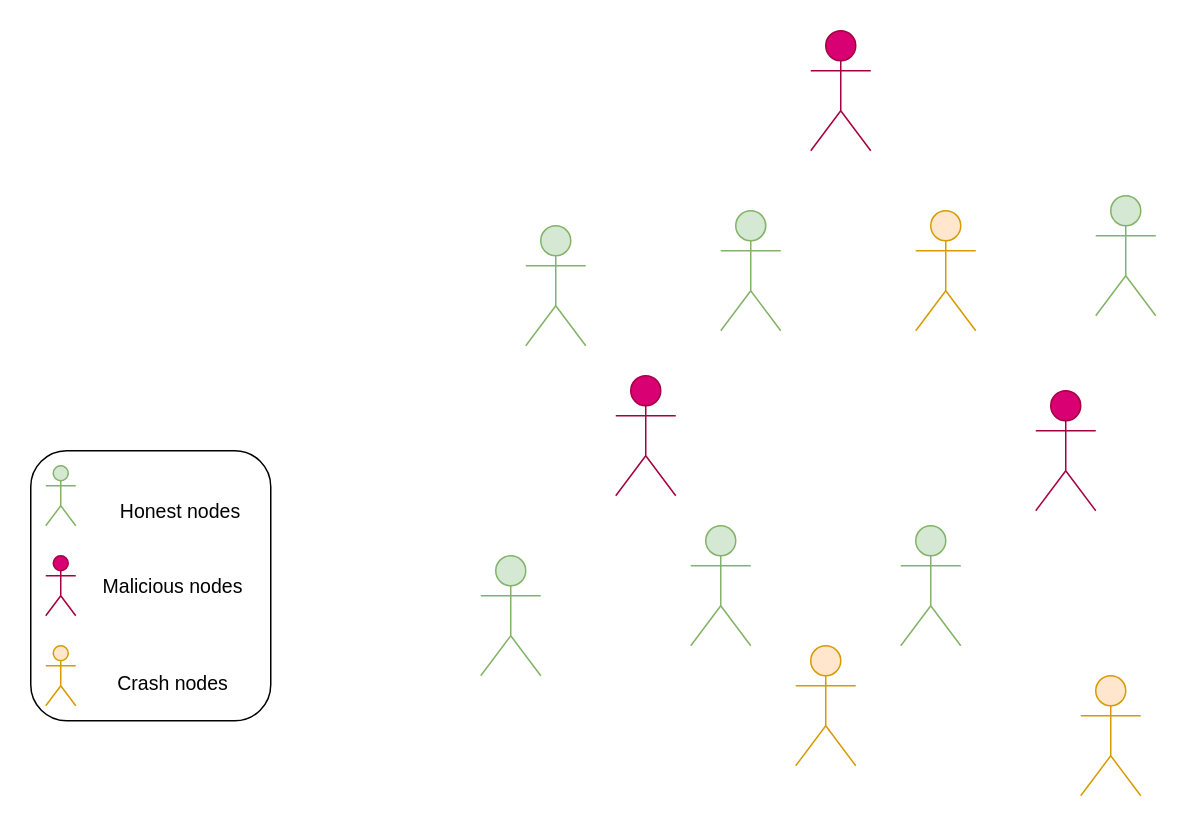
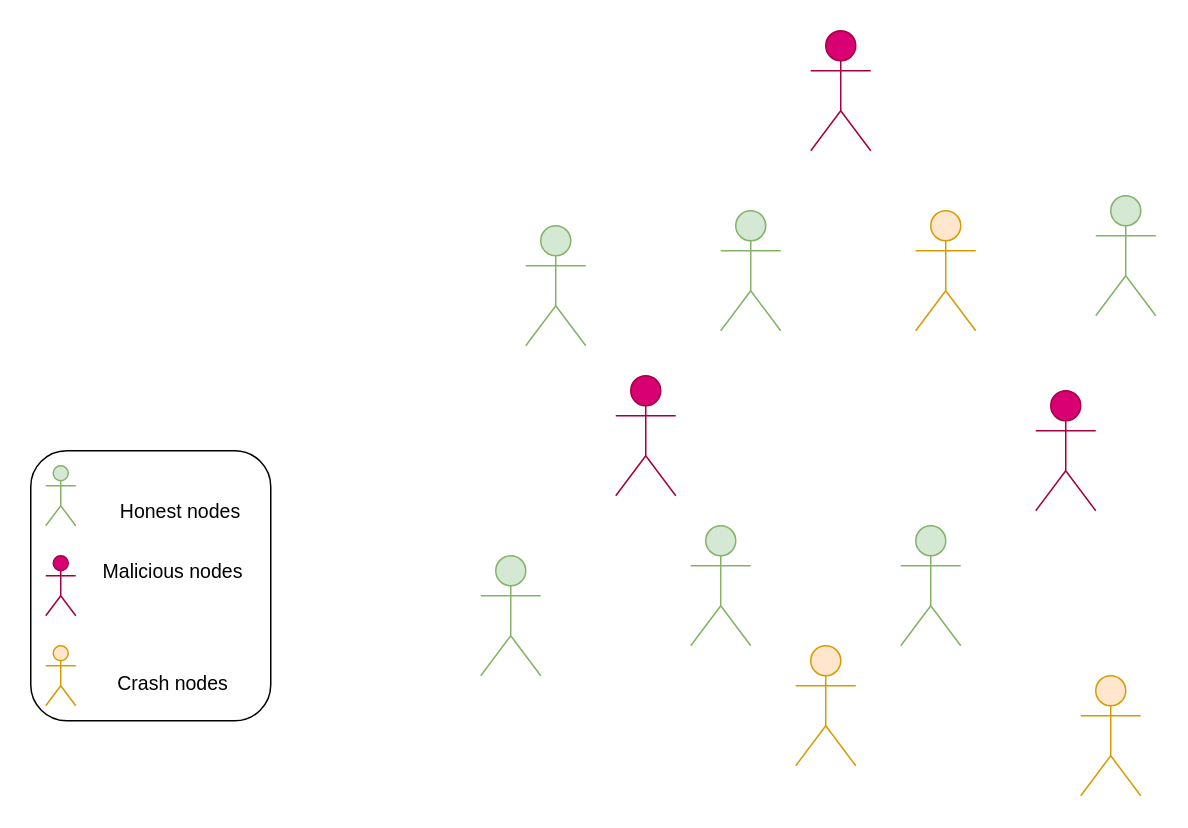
  <mxCell id="0" />
  <mxCell id="1" parent="0" />
  <mxCell id="2" value="" style="rounded=1;whiteSpace=wrap;html=1;fontSize=13;" vertex="1" parent="1"><mxGeometry x="20" y="300" width="160" height="180" as="geometry" /></mxCell>
  <mxCell id="3" value="" style="shape=umlActor;verticalLabelPosition=bottom;verticalAlign=top;html=1;outlineConnect=0;fillColor=#d80073;fontColor=#ffffff;strokeColor=#A50040;" vertex="1" parent="1"><mxGeometry x="410" y="250" width="40" height="80" as="geometry" /></mxCell>
  <mxCell id="4" value="" style="shape=umlActor;verticalLabelPosition=bottom;verticalAlign=top;html=1;outlineConnect=0;fillColor=#d5e8d4;strokeColor=#82b366;" vertex="1" parent="1"><mxGeometry x="460" y="350" width="40" height="80" as="geometry" /></mxCell>
  <mxCell id="5" value="" style="shape=umlActor;verticalLabelPosition=bottom;verticalAlign=top;html=1;outlineConnect=0;fillColor=#d5e8d4;strokeColor=#82b366;" vertex="1" parent="1"><mxGeometry x="480" y="140" width="40" height="80" as="geometry" /></mxCell>
  <mxCell id="6" value="" style="shape=umlActor;verticalLabelPosition=bottom;verticalAlign=top;html=1;outlineConnect=0;fillColor=#ffe6cc;strokeColor=#d79b00;" vertex="1" parent="1"><mxGeometry x="610" y="140" width="40" height="80" as="geometry" /></mxCell>
  <mxCell id="7" value="" style="shape=umlActor;verticalLabelPosition=bottom;verticalAlign=top;html=1;outlineConnect=0;fillColor=#d5e8d4;strokeColor=#82b366;" vertex="1" parent="1"><mxGeometry x="600" y="350" width="40" height="80" as="geometry" /></mxCell>
  <mxCell id="8" value="" style="shape=umlActor;verticalLabelPosition=bottom;verticalAlign=top;html=1;outlineConnect=0;fillColor=#d80073;fontColor=#ffffff;strokeColor=#A50040;" vertex="1" parent="1"><mxGeometry x="690" y="260" width="40" height="80" as="geometry" /></mxCell>
  <mxCell id="9" value="" style="shape=umlActor;verticalLabelPosition=bottom;verticalAlign=top;html=1;outlineConnect=0;fillColor=#ffe6cc;strokeColor=#d79b00;" vertex="1" parent="1"><mxGeometry x="530" y="430" width="40" height="80" as="geometry" /></mxCell>
  <mxCell id="10" value="" style="shape=umlActor;verticalLabelPosition=bottom;verticalAlign=top;html=1;outlineConnect=0;fillColor=#d5e8d4;strokeColor=#82b366;" vertex="1" parent="1"><mxGeometry x="320" y="370" width="40" height="80" as="geometry" /></mxCell>
  <mxCell id="11" value="" style="shape=umlActor;verticalLabelPosition=bottom;verticalAlign=top;html=1;outlineConnect=0;fillColor=#d5e8d4;strokeColor=#82b366;" vertex="1" parent="1"><mxGeometry x="350" y="150" width="40" height="80" as="geometry" /></mxCell>
  <mxCell id="12" value="" style="shape=umlActor;verticalLabelPosition=bottom;verticalAlign=top;html=1;outlineConnect=0;fillColor=#d5e8d4;strokeColor=#82b366;" vertex="1" parent="1"><mxGeometry x="730" y="130" width="40" height="80" as="geometry" /></mxCell>
  <mxCell id="13" value="" style="shape=umlActor;verticalLabelPosition=bottom;verticalAlign=top;html=1;outlineConnect=0;fillColor=#d80073;fontColor=#ffffff;strokeColor=#A50040;" vertex="1" parent="1"><mxGeometry x="540" y="20" width="40" height="80" as="geometry" /></mxCell>
  <mxCell id="14" value="" style="shape=umlActor;verticalLabelPosition=bottom;verticalAlign=top;html=1;outlineConnect=0;fillColor=#ffe6cc;strokeColor=#d79b00;" vertex="1" parent="1"><mxGeometry x="720" y="450" width="40" height="80" as="geometry" /></mxCell>
  <mxCell id="15" value="" style="shape=umlActor;verticalLabelPosition=bottom;verticalAlign=top;html=1;outlineConnect=0;fillColor=#d5e8d4;strokeColor=#82b366;" vertex="1" parent="1"><mxGeometry x="30" y="310" width="20" height="40" as="geometry" /></mxCell>
  <mxCell id="16" value="49&lt;br&gt;" style="shape=umlActor;verticalLabelPosition=bottom;verticalAlign=top;html=1;outlineConnect=0;fillColor=#d80073;fontColor=#ffffff;strokeColor=#A50040;" vertex="1" parent="1"><mxGeometry x="30" y="370" width="20" height="40" as="geometry" /></mxCell>
  <mxCell id="17" value="" style="shape=umlActor;verticalLabelPosition=bottom;verticalAlign=top;html=1;outlineConnect=0;fillColor=#ffe6cc;strokeColor=#d79b00;" vertex="1" parent="1"><mxGeometry x="30" y="430" width="20" height="40" as="geometry" /></mxCell>
  <mxCell id="18" value="&lt;font style=&quot;font-size: 13px;&quot;&gt;Honest nodes&lt;/font&gt;" style="text;html=1;strokeColor=none;fillColor=none;align=center;verticalAlign=middle;whiteSpace=wrap;rounded=0;fontSize=14;" vertex="1" parent="1"><mxGeometry x="75" y="325" width="90" height="30" as="geometry" /></mxCell>
- <mxCell id="19" value="&lt;font style=&quot;font-size: 13px;&quot;&gt;Malicious nodes&lt;/font&gt;" style="text;html=1;strokeColor=none;fillColor=none;align=center;verticalAlign=middle;whiteSpace=wrap;rounded=0;fontSize=14;" vertex="1" parent="1"><mxGeometry x="60" y="375" width="110" height="30" as="geometry" /></mxCell>
+ <mxCell id="19" value="&lt;font style=&quot;font-size: 13px;&quot;&gt;Malicious nodes&lt;/font&gt;" style="text;html=1;strokeColor=none;fillColor=none;align=center;verticalAlign=middle;whiteSpace=wrap;rounded=0;fontSize=14;" vertex="1" parent="1"><mxGeometry x="60" y="365" width="110" height="30" as="geometry" /></mxCell>
  <mxCell id="20" value="&lt;font style=&quot;font-size: 13px;&quot;&gt;Crash nodes&lt;/font&gt;" style="text;html=1;strokeColor=none;fillColor=none;align=center;verticalAlign=middle;whiteSpace=wrap;rounded=0;fontSize=14;" vertex="1" parent="1"><mxGeometry x="60" y="440" width="110" height="30" as="geometry" /></mxCell>
